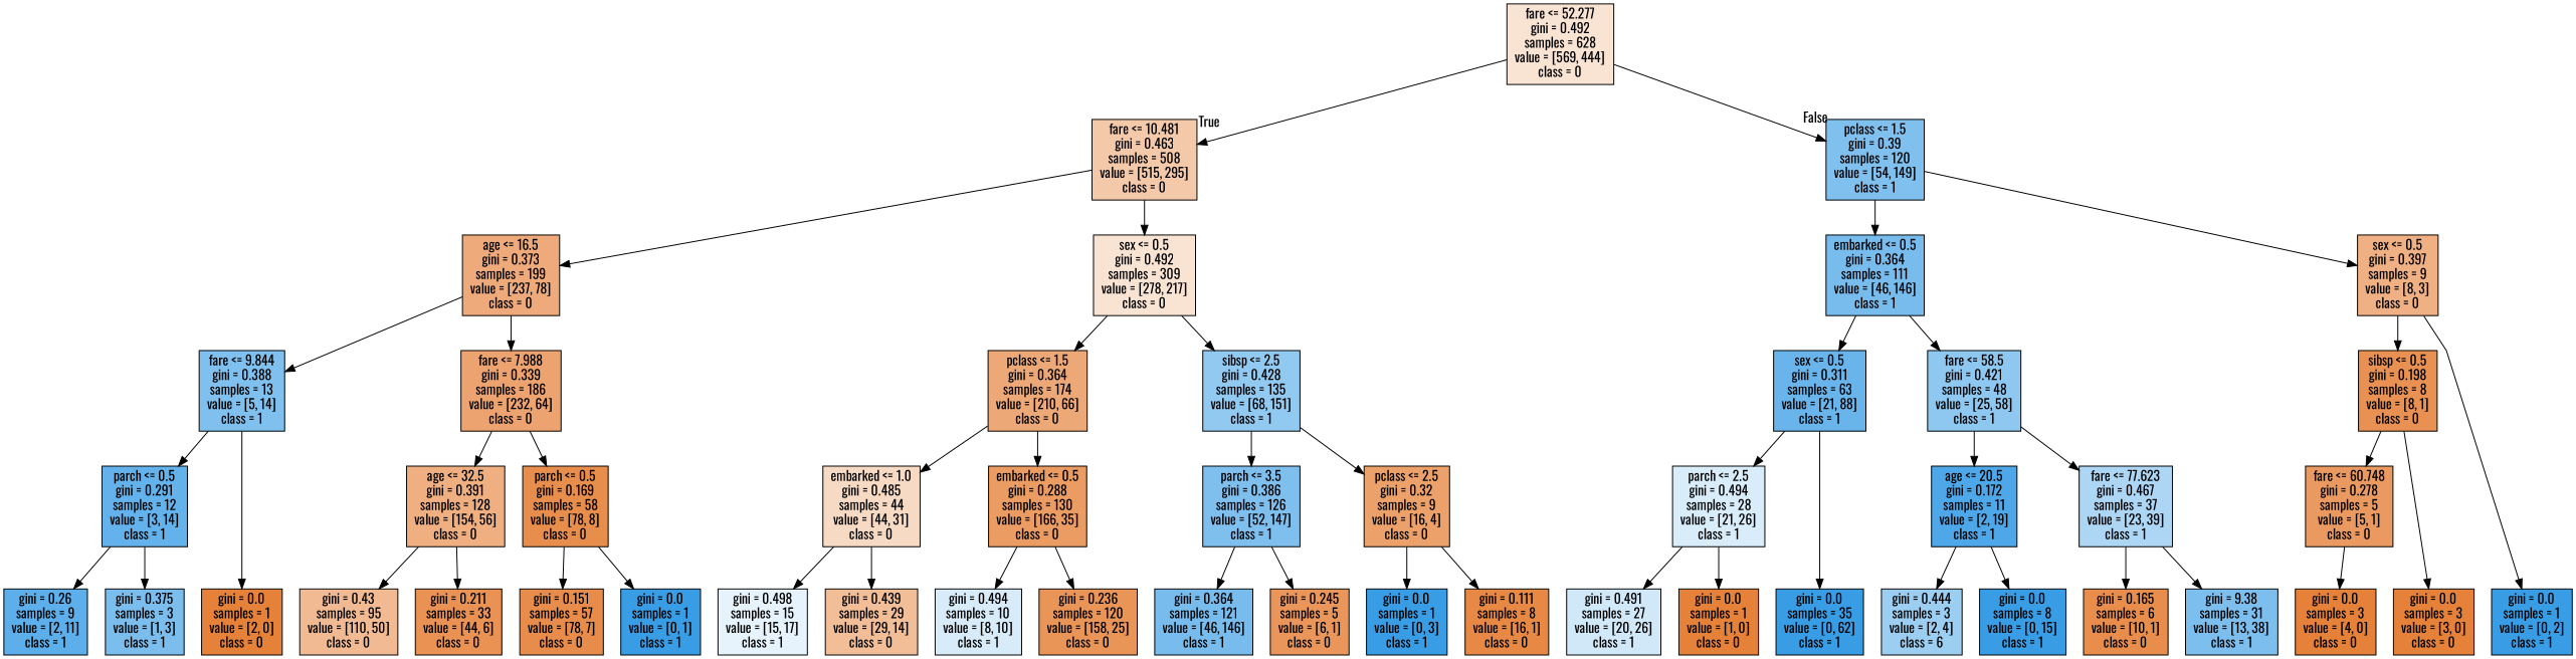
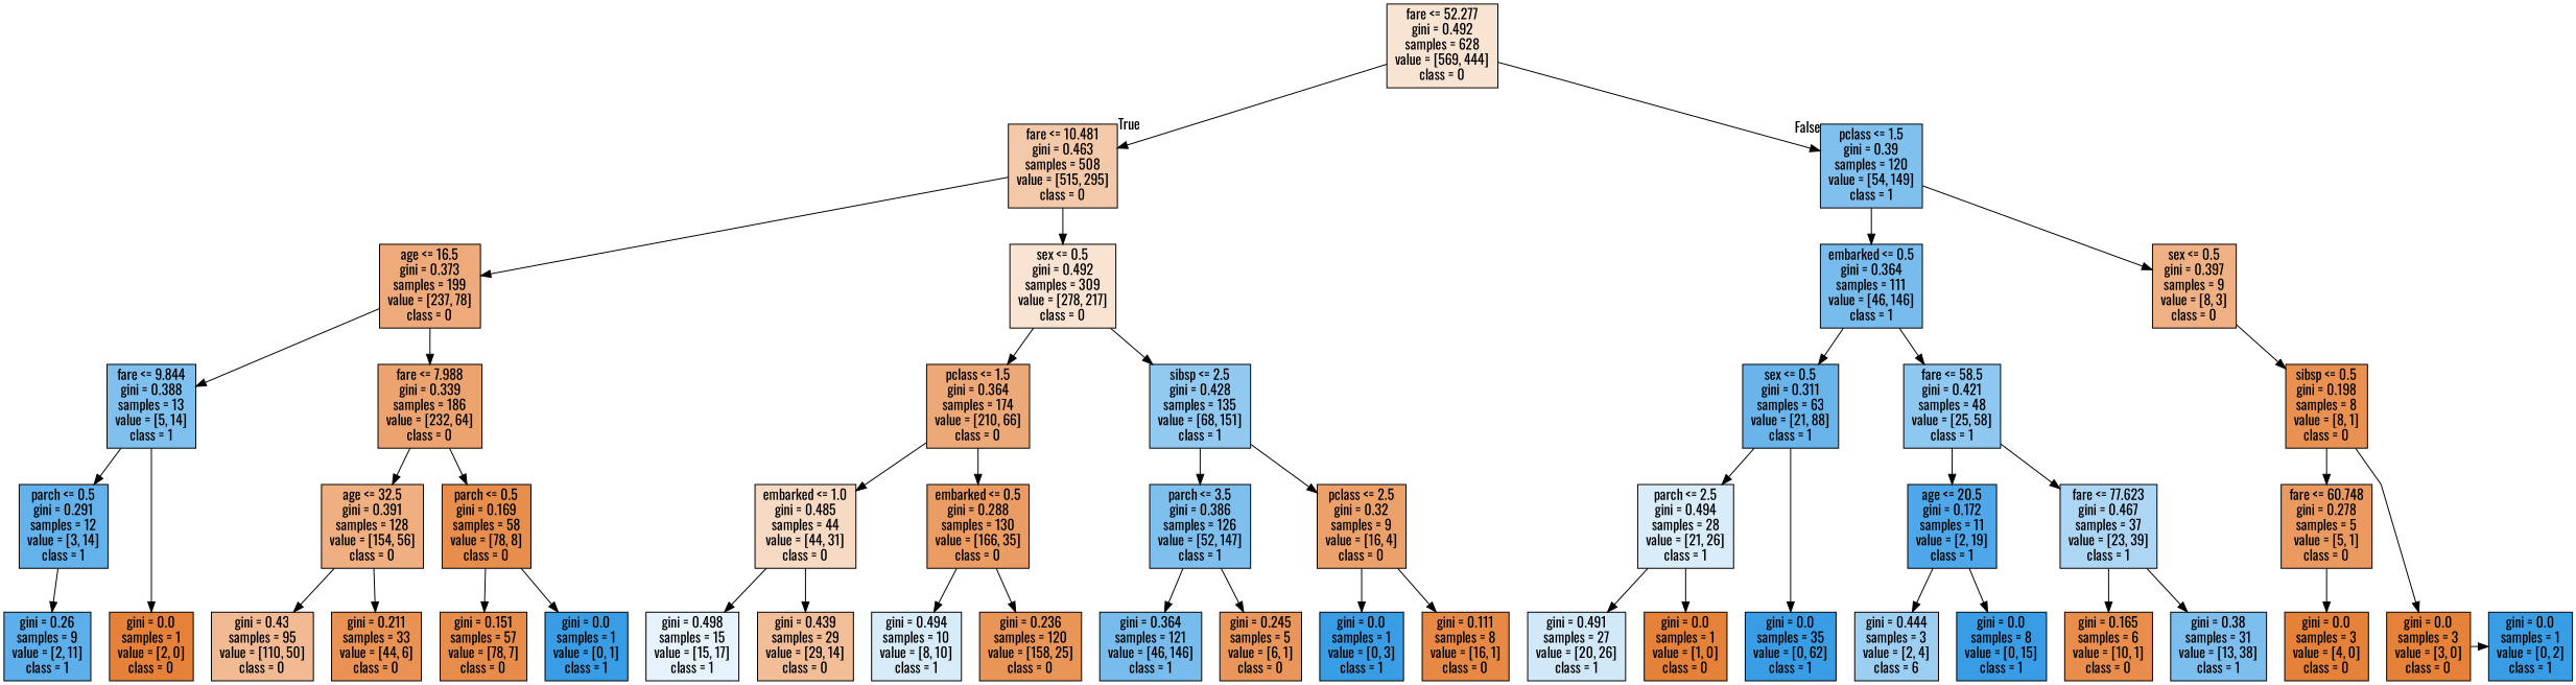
  digraph {
    fontname=Oswald
    ranksep=equally
    splines=polyline
    node [color=black fillcolor="#399de5ff" fontname=Oswald shape=box style=filled]
    edge [fontname=Oswald]
    n1 [fillcolor="#e5813938" label="fare <= 52.277\ngini = 0.492\nsamples = 628\nvalue = [569, 444]\nclass = 0"]
    n2 [fillcolor="#e581396d" label="fare <= 10.481\ngini = 0.463\nsamples = 508\nvalue = [515, 295]\nclass = 0"]
    n3 [fillcolor="#399de5a3" label="pclass <= 1.5\ngini = 0.39\nsamples = 120\nvalue = [54, 149]\nclass = 1"]
    n4 [fillcolor="#e58139ab" label="age <= 16.5\ngini = 0.373\nsamples = 199\nvalue = [237, 78]\nclass = 0"]
    n5 [fillcolor="#e5813938" label="sex <= 0.5\ngini = 0.492\nsamples = 309\nvalue = [278, 217]\nclass = 0"]
    n6 [fillcolor="#399de5af" label="embarked <= 0.5\ngini = 0.364\nsamples = 111\nvalue = [46, 146]\nclass = 1"]
    n7 [fillcolor="#e581399f" label="sex <= 0.5\ngini = 0.397\nsamples = 9\nvalue = [8, 3]\nclass = 0"]
    n8 [fillcolor="#399de5a4" label="fare <= 9.844\ngini = 0.388\nsamples = 13\nvalue = [5, 14]\nclass = 1"]
    n9 [fillcolor="#e58139b9" label="fare <= 7.988\ngini = 0.339\nsamples = 186\nvalue = [232, 64]\nclass = 0"]
    n10 [fillcolor="#e58139af" label="pclass <= 1.5\ngini = 0.364\nsamples = 174\nvalue = [210, 66]\nclass = 0"]
    n11 [fillcolor="#399de58c" label="sibsp <= 2.5\ngini = 0.428\nsamples = 135\nvalue = [68, 151]\nclass = 1"]
    n12 [fillcolor="#399de5c2" label="sex <= 0.5\ngini = 0.311\nsamples = 63\nvalue = [21, 88]\nclass = 1"]
    n13 [fillcolor="#399de591" label="fare <= 58.5\ngini = 0.421\nsamples = 48\nvalue = [25, 58]\nclass = 1"]
    n14 [fillcolor="#e58139df" label="sibsp <= 0.5\ngini = 0.198\nsamples = 8\nvalue = [8, 1]\nclass = 0"]
    n15 [fillcolor="#399de5c8" label="parch <= 0.5\ngini = 0.291\nsamples = 12\nvalue = [3, 14]\nclass = 1"]
    n16 [fillcolor="#e58139a2" label="age <= 32.5\ngini = 0.391\nsamples = 128\nvalue = [154, 56]\nclass = 0"]
    n17 [fillcolor="#e58139e5" label="parch <= 0.5\ngini = 0.169\nsamples = 58\nvalue = [78, 8]\nclass = 0"]
    n18 [fillcolor="#e581394b" label="embarked <= 1.0\ngini = 0.485\nsamples = 44\nvalue = [44, 31]\nclass = 0"]
    n19 [fillcolor="#e58139c9" label="embarked <= 0.5\ngini = 0.288\nsamples = 130\nvalue = [166, 35]\nclass = 0"]
    n20 [fillcolor="#399de5a5" label="parch <= 3.5\ngini = 0.386\nsamples = 126\nvalue = [52, 147]\nclass = 1"]
    n21 [fillcolor="#e58139bf" label="pclass <= 2.5\ngini = 0.32\nsamples = 9\nvalue = [16, 4]\nclass = 0"]
    n22 [fillcolor="#399de531" label="parch <= 2.5\ngini = 0.494\nsamples = 28\nvalue = [21, 26]\nclass = 1"]
    n23 [fillcolor="#399de5e4" label="age <= 20.5\ngini = 0.172\nsamples = 11\nvalue = [2, 19]\nclass = 1"]
    n24 [fillcolor="#399de569" label="fare <= 77.623\ngini = 0.467\nsamples = 37\nvalue = [23, 39]\nclass = 1"]
    n25 [fillcolor="#e58139cc" label="fare <= 60.748\ngini = 0.278\nsamples = 5\nvalue = [5, 1]\nclass = 0"]
    n26 [fillcolor="#399de5d1" label="gini = 0.26\nsamples = 9\nvalue = [2, 11]\nclass = 1"]
-   n27 [fillcolor="#399de5aa" label="gini = 0.375\nsamples = 3\nvalue = [1, 3]\nclass = 1"]
    n28 [fillcolor="#e58139ff" label="gini = 0.0\nsamples = 1\nvalue = [2, 0]\nclass = 0"]
    n29 [fillcolor="#e581398b" label="gini = 0.43\nsamples = 95\nvalue = [110, 50]\nclass = 0"]
    n30 [fillcolor="#e58139dc" label="gini = 0.211\nsamples = 33\nvalue = [44, 6]\nclass = 0"]
    n31 [fillcolor="#e58139e8" label="gini = 0.151\nsamples = 57\nvalue = [78, 7]\nclass = 0"]
    n32 [label="gini = 0.0\nsamples = 1\nvalue = [0, 1]\nclass = 1"]
    n33 [fillcolor="#399de51e" label="gini = 0.498\nsamples = 15\nvalue = [15, 17]\nclass = 1"]
    n34 [fillcolor="#e5813984" label="gini = 0.439\nsamples = 29\nvalue = [29, 14]\nclass = 0"]
    n35 [fillcolor="#399de533" label="gini = 0.494\nsamples = 10\nvalue = [8, 10]\nclass = 1"]
    n36 [fillcolor="#e58139d7" label="gini = 0.236\nsamples = 120\nvalue = [158, 25]\nclass = 0"]
    n37 [fillcolor="#399de5af" label="gini = 0.364\nsamples = 121\nvalue = [46, 146]\nclass = 1"]
    n38 [fillcolor="#e58139d4" label="gini = 0.245\nsamples = 5\nvalue = [6, 1]\nclass = 0"]
    n39 [label="gini = 0.0\nsamples = 1\nvalue = [0, 3]\nclass = 1"]
    n40 [fillcolor="#e58139ef" label="gini = 0.111\nsamples = 8\nvalue = [16, 1]\nclass = 0"]
    n41 [fillcolor="#399de53b" label="gini = 0.491\nsamples = 27\nvalue = [20, 26]\nclass = 1"]
    n42 [fillcolor="#e58139ff" label="gini = 0.0\nsamples = 1\nvalue = [1, 0]\nclass = 0"]
    n43 [label="gini = 0.0\nsamples = 35\nvalue = [0, 62]\nclass = 1"]
    n44 [fillcolor="#399de57f" label="gini = 0.444\nsamples = 3\nvalue = [2, 4]\nclass = 6"]
    n45 [label="gini = 0.0\nsamples = 8\nvalue = [0, 15]\nclass = 1"]
    n46 [fillcolor="#e58139e6" label="gini = 0.165\nsamples = 6\nvalue = [10, 1]\nclass = 0"]
-   n47 [fillcolor="#399de5a8" label="gini = 9.38\nsamples = 31\nvalue = [13, 38]\nclass = 1"]
+   n47 [fillcolor="#399de5a8" label="gini = 0.38\nsamples = 31\nvalue = [13, 38]\nclass = 1"]
    n48 [fillcolor="#e58139ff" label="gini = 0.0\nsamples = 3\nvalue = [4, 0]\nclass = 0"]
    n49 [fillcolor="#e58139ff" label="gini = 0.0\nsamples = 3\nvalue = [3, 0]\nclass = 0"]
    n50 [label="gini = 0.0\nsamples = 1\nvalue = [0, 2]\nclass = 1"]
    subgraph sub_1 {
      rank=same
      n1
    }
    subgraph sub_2 {
      rank=same
      n2
      n3
    }
    subgraph sub_3 {
      rank=same
      n4
      n5
      n6
      n7
    }
    subgraph sub_4 {
      rank=same
      n8
      n9
      n10
      n11
      n12
      n13
      n14
    }
    subgraph sub_5 {
      rank=same
      n15
      n16
      n17
      n18
      n19
      n20
      n21
      n22
      n23
      n24
      n25
    }
    subgraph sub_6 {
      rank=same
      n26
-     n27
      n28
      n29
      n30
      n31
      n32
      n33
      n34
      n35
      n36
      n37
      n38
      n39
      n40
      n41
      n42
      n43
      n44
      n45
      n46
      n47
      n48
      n49
      n50
    }
    n1 -> n2 [headlabel=True labelangle=45 labeldistance=2.5]
    n1 -> n3 [headlabel=False labelangle=-45 labeldistance=2.5]
    n2 -> n4
    n2 -> n5
    n3 -> n6
    n3 -> n7
    n4 -> n8
    n4 -> n9
    n5 -> n10
    n5 -> n11
    n6 -> n12
    n6 -> n13
    n7 -> n14
-   n7 -> n50
+   n49 -> n50
    n8 -> n15
    n8 -> n28
    n9 -> n16
    n9 -> n17
    n10 -> n18
    n10 -> n19
    n11 -> n20
    n11 -> n21
    n12 -> n22
    n12 -> n43
    n13 -> n23
    n13 -> n24
    n14 -> n25
    n14 -> n49
    n15 -> n26
-   n15 -> n27
    n16 -> n29
    n16 -> n30
    n17 -> n31
    n17 -> n32
    n18 -> n33
    n18 -> n34
    n19 -> n35
    n19 -> n36
    n20 -> n37
    n20 -> n38
    n21 -> n39
    n21 -> n40
    n22 -> n41
    n22 -> n42
    n23 -> n44
    n23 -> n45
    n24 -> n46
    n24 -> n47
    n25 -> n48
  }
